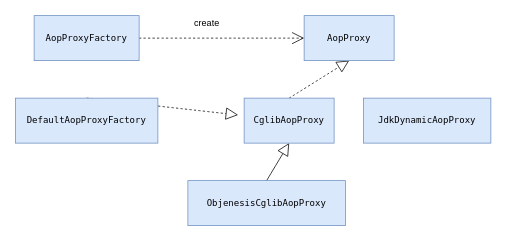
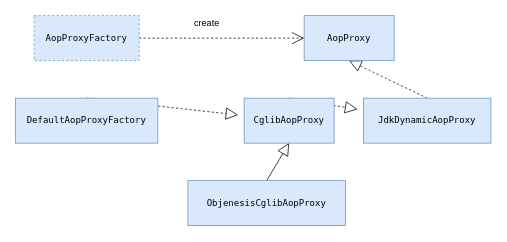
  <mxCell id="0" />
  <mxCell id="1" parent="0" />
  <mxCell id="2" style="edgeStyle=none;curved=1;rounded=0;orthogonalLoop=1;jettySize=auto;html=1;exitX=0.5;exitY=0;exitDx=0;exitDy=0;entryX=0.5;entryY=1;entryDx=0;entryDy=0;endArrow=block;endFill=0;startSize=14;endSize=14;sourcePerimeterSpacing=8;targetPerimeterSpacing=8;" edge="1" parent="1" source="3" target="5"><mxGeometry relative="1" as="geometry" /></mxCell>
  <mxCell id="3" value="&lt;pre&gt;ObjenesisCglibAopProxy&lt;/pre&gt;" style="rounded=0;whiteSpace=wrap;html=1;hachureGap=4;pointerEvents=0;fillColor=#dae8fc;strokeColor=#6c8ebf;" vertex="1" parent="1"><mxGeometry x="250" y="240" width="210" height="60" as="geometry" /></mxCell>
- <mxCell id="4" style="edgeStyle=none;curved=1;rounded=0;orthogonalLoop=1;jettySize=auto;html=1;exitX=0.5;exitY=0;exitDx=0;exitDy=0;entryX=0.5;entryY=1;entryDx=0;entryDy=0;dashed=1;endArrow=block;endFill=0;startSize=14;endSize=14;sourcePerimeterSpacing=8;targetPerimeterSpacing=8;" edge="1" parent="1" source="5" target="8"><mxGeometry relative="1" as="geometry" /></mxCell>
+ <mxCell id="4" style="edgeStyle=none;curved=1;rounded=0;orthogonalLoop=1;jettySize=auto;html=1;exitX=0.5;exitY=0;exitDx=0;exitDy=0;dashed=1;endArrow=block;endFill=0;startSize=14;endSize=14;sourcePerimeterSpacing=8;targetPerimeterSpacing=8;" edge="1" parent="1" source="5" target="7"><mxGeometry relative="1" as="geometry" /></mxCell>
  <mxCell id="5" value="&lt;pre&gt;CglibAopProxy&lt;/pre&gt;" style="rounded=0;whiteSpace=wrap;html=1;hachureGap=4;pointerEvents=0;fillColor=#dae8fc;strokeColor=#6c8ebf;" vertex="1" parent="1"><mxGeometry x="325" y="130" width="120" height="60" as="geometry" /></mxCell>
+ <mxCell id="6" style="edgeStyle=none;curved=1;rounded=0;orthogonalLoop=1;jettySize=auto;html=1;exitX=0.5;exitY=0;exitDx=0;exitDy=0;entryX=0.5;entryY=1;entryDx=0;entryDy=0;dashed=1;endArrow=block;endFill=0;startSize=14;endSize=14;sourcePerimeterSpacing=8;targetPerimeterSpacing=8;" edge="1" parent="1" source="7" target="8"><mxGeometry relative="1" as="geometry" /></mxCell>
  <mxCell id="7" value="&lt;pre&gt;&lt;pre&gt;JdkDynamicAopProxy&lt;/pre&gt;&lt;/pre&gt;" style="rounded=0;whiteSpace=wrap;html=1;hachureGap=4;pointerEvents=0;fillColor=#dae8fc;strokeColor=#6c8ebf;" vertex="1" parent="1"><mxGeometry x="484" y="130" width="170" height="60" as="geometry" /></mxCell>
  <mxCell id="8" value="&lt;pre&gt;&lt;pre&gt;AopProxy&lt;/pre&gt;&lt;/pre&gt;" style="rounded=0;whiteSpace=wrap;html=1;hachureGap=4;pointerEvents=0;fillColor=#dae8fc;strokeColor=#6c8ebf;" vertex="1" parent="1"><mxGeometry x="405" y="20" width="120" height="60" as="geometry" /></mxCell>
  <mxCell id="9" style="edgeStyle=none;curved=1;rounded=0;orthogonalLoop=1;jettySize=auto;html=1;exitX=1;exitY=0.5;exitDx=0;exitDy=0;entryX=0;entryY=0.5;entryDx=0;entryDy=0;endArrow=open;endFill=0;startSize=14;endSize=14;sourcePerimeterSpacing=8;targetPerimeterSpacing=8;dashed=1;" edge="1" parent="1" source="10" target="8"><mxGeometry relative="1" as="geometry" /></mxCell>
- <mxCell id="10" value="&lt;pre&gt;AopProxyFactory&lt;/pre&gt;" style="rounded=0;whiteSpace=wrap;html=1;hachureGap=4;pointerEvents=0;fillColor=#dae8fc;strokeColor=#6c8ebf;" vertex="1" parent="1"><mxGeometry x="45" y="20" width="140" height="60" as="geometry" /></mxCell>
+ <mxCell id="10" value="&lt;pre&gt;AopProxyFactory&lt;/pre&gt;" style="rounded=0;whiteSpace=wrap;html=1;hachureGap=4;pointerEvents=0;fillColor=#dae8fc;strokeColor=#6c8ebf;dashed=1;" vertex="1" parent="1"><mxGeometry x="45" y="20" width="140" height="60" as="geometry" /></mxCell>
  <mxCell id="11" style="edgeStyle=none;curved=1;rounded=0;orthogonalLoop=1;jettySize=auto;html=1;exitX=0.5;exitY=0;exitDx=0;exitDy=0;endArrow=block;startSize=14;endSize=14;sourcePerimeterSpacing=8;targetPerimeterSpacing=8;dashed=1;endFill=0;" edge="1" parent="1" source="12" target="5"><mxGeometry relative="1" as="geometry" /></mxCell>
  <mxCell id="12" value="&lt;pre&gt;&lt;pre&gt;&lt;pre&gt;DefaultAopProxyFactory&lt;/pre&gt;&lt;/pre&gt;&lt;/pre&gt;" style="rounded=0;whiteSpace=wrap;html=1;hachureGap=4;pointerEvents=0;fillColor=#dae8fc;strokeColor=#6c8ebf;" vertex="1" parent="1"><mxGeometry x="20" y="130" width="190" height="60" as="geometry" /></mxCell>
  <mxCell id="13" value="create" style="text;html=1;align=center;verticalAlign=middle;resizable=0;points=[];autosize=1;strokeColor=none;fillColor=none;" vertex="1" parent="1"><mxGeometry x="250" y="20" width="50" height="20" as="geometry" /></mxCell>
